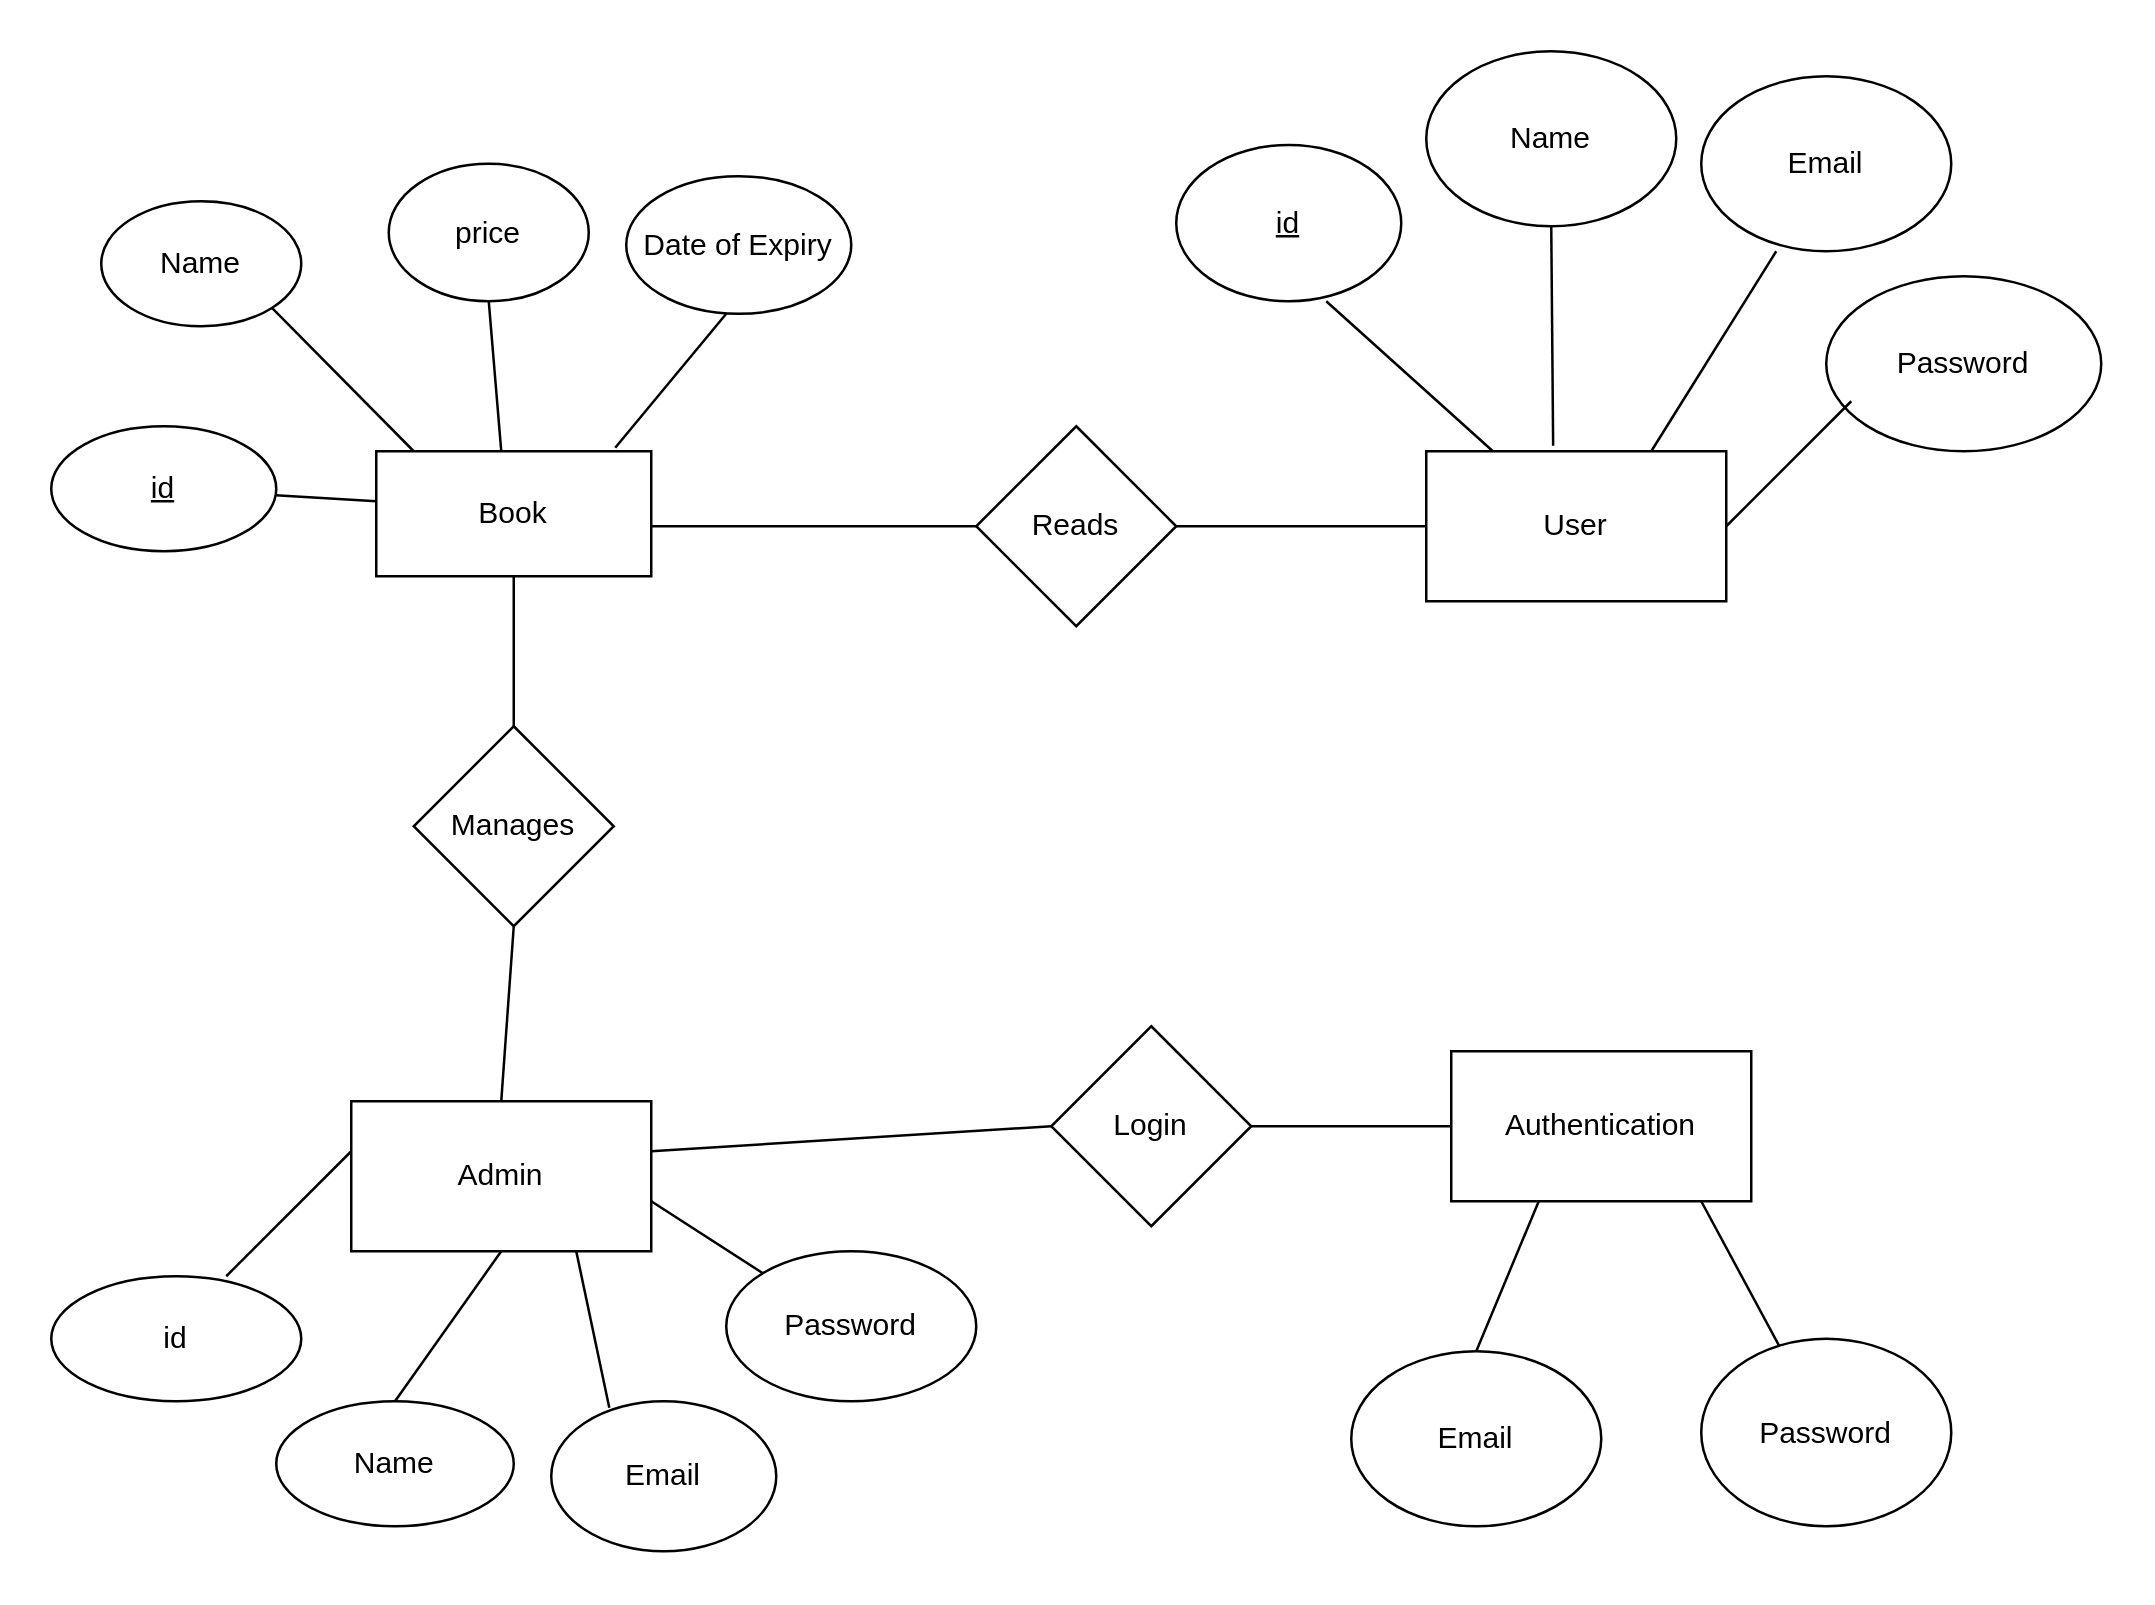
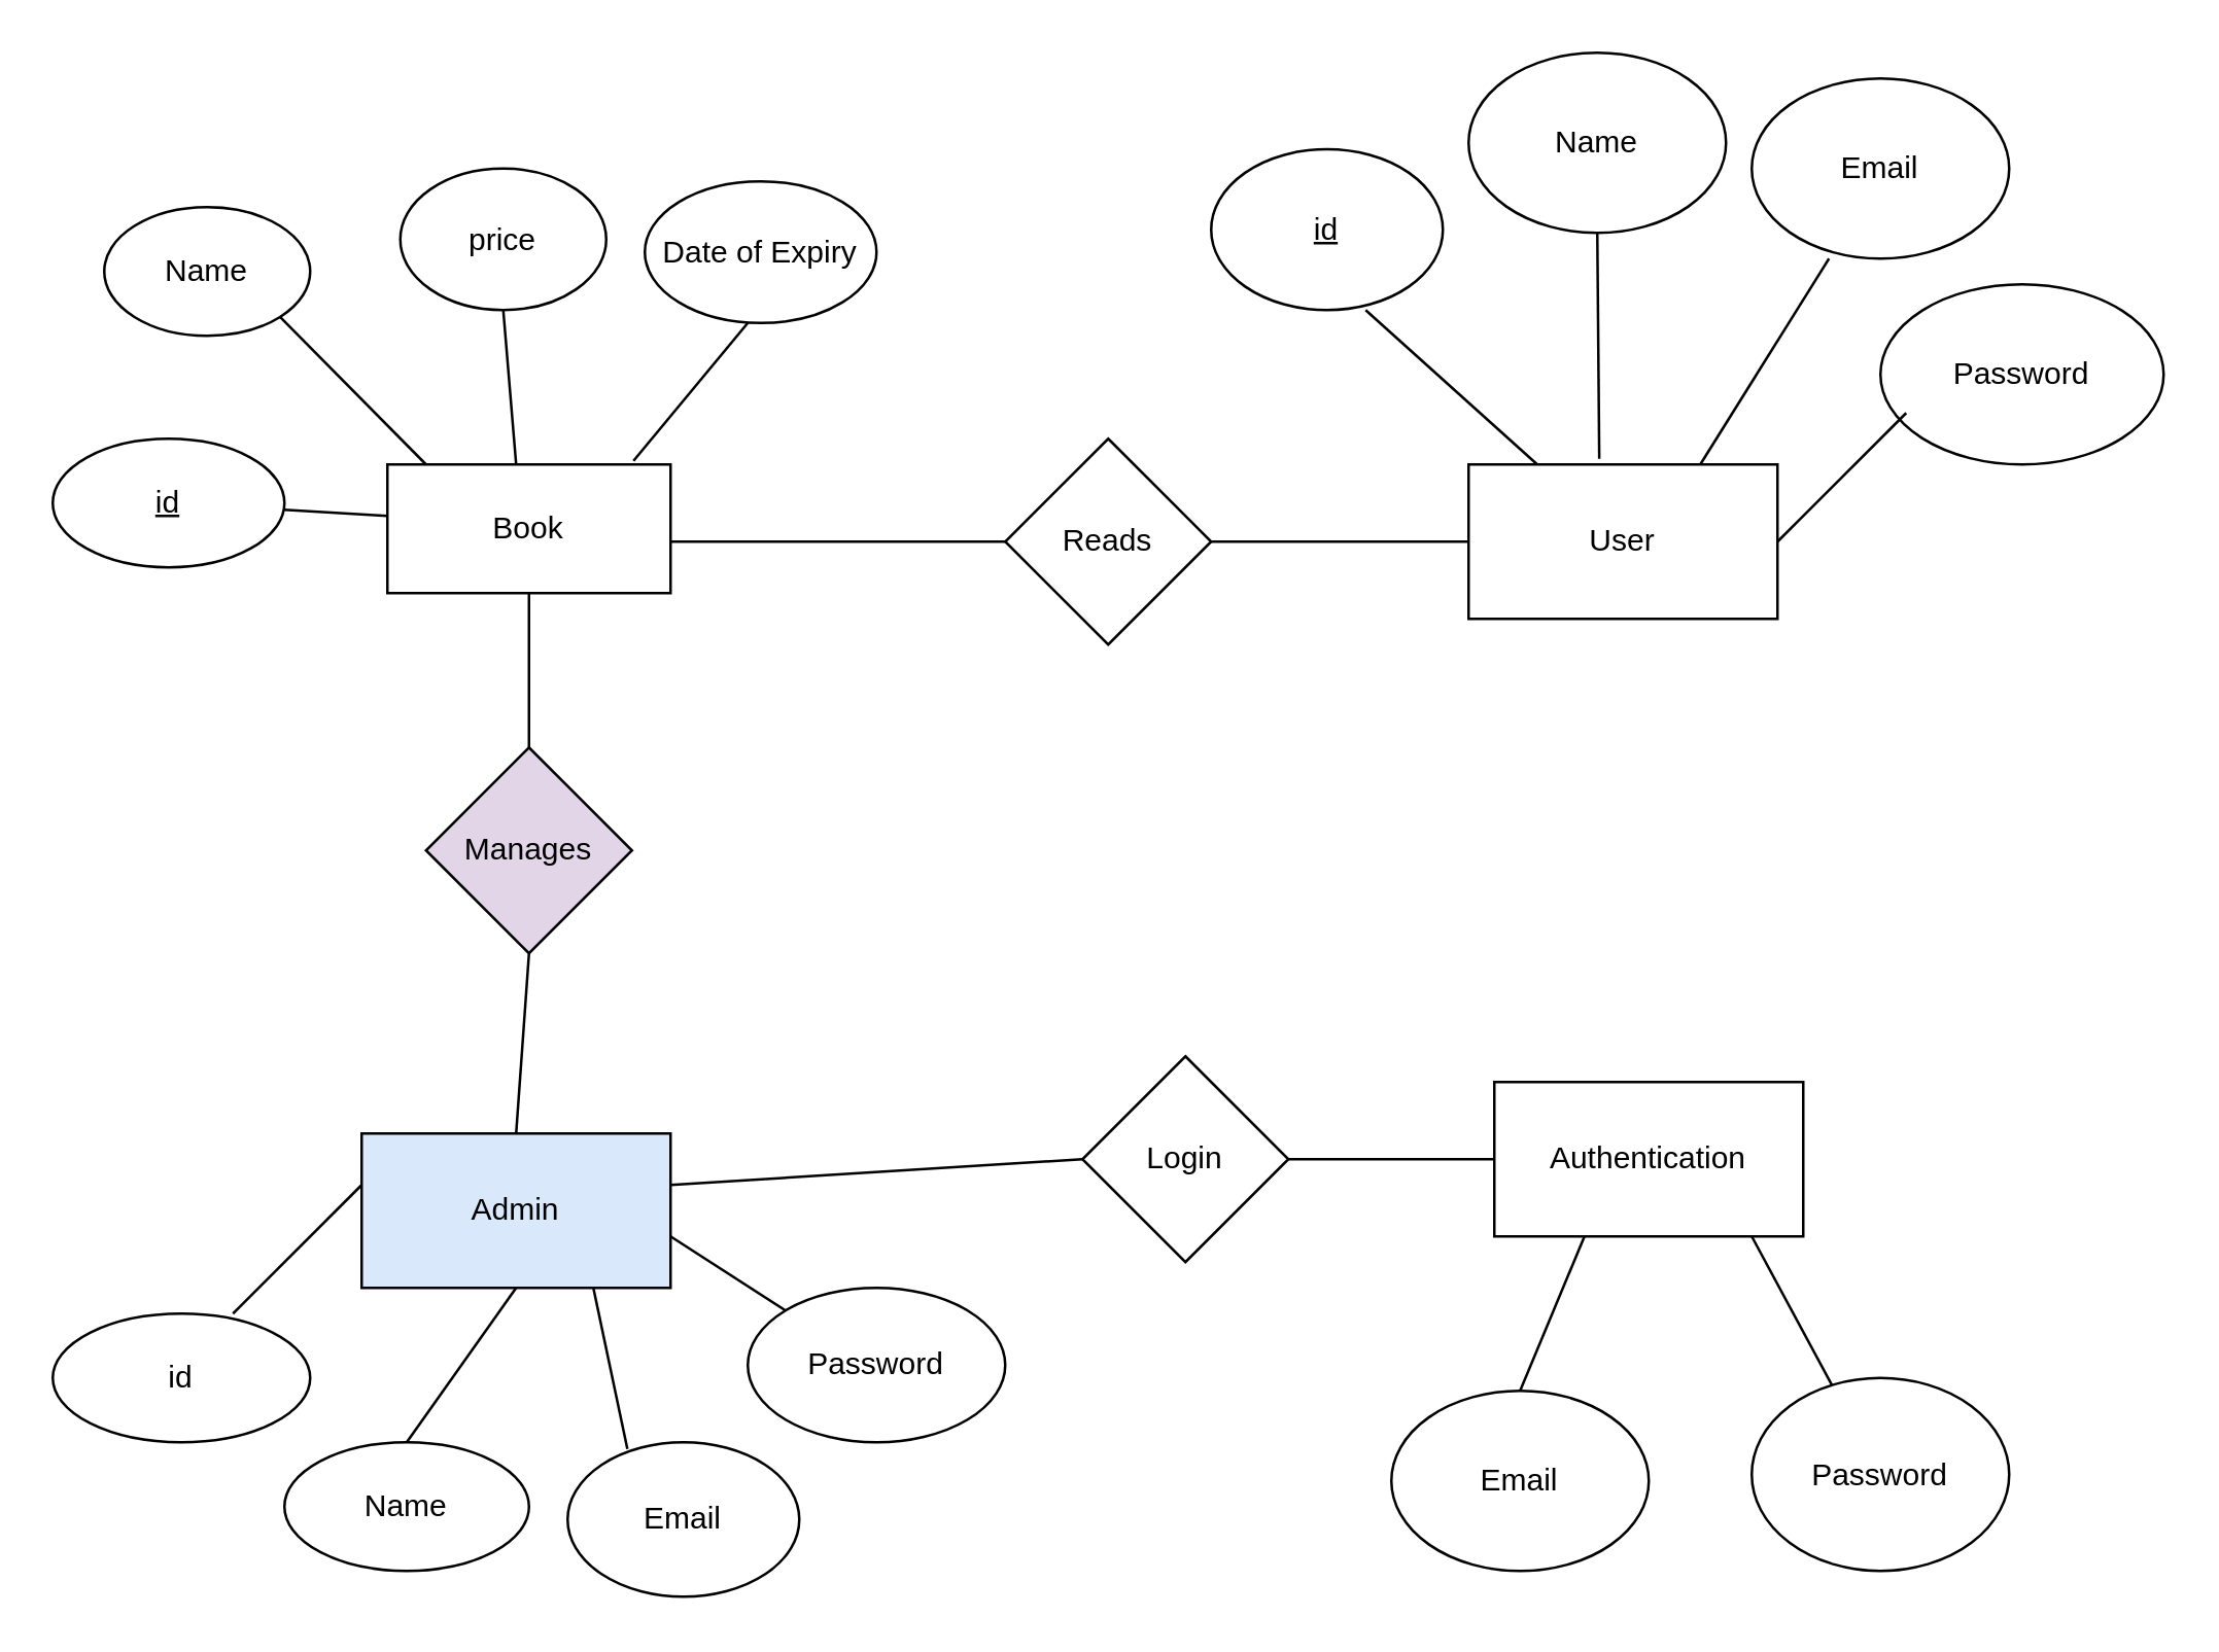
  <mxCell id="0" />
  <mxCell id="1" parent="0" />
  <mxCell id="2" value="Book" style="rounded=0;whiteSpace=wrap;html=1;" vertex="1" parent="1"><mxGeometry x="150" y="180" width="110" height="50" as="geometry" /></mxCell>
  <mxCell id="3" value="&lt;u&gt;id&lt;/u&gt;" style="ellipse;whiteSpace=wrap;html=1;" vertex="1" parent="1"><mxGeometry x="20" y="170" width="90" height="50" as="geometry" /></mxCell>
  <mxCell id="4" value="Name" style="ellipse;whiteSpace=wrap;html=1;" vertex="1" parent="1"><mxGeometry x="40" y="80" width="80" height="50" as="geometry" /></mxCell>
  <mxCell id="5" value="price" style="ellipse;whiteSpace=wrap;html=1;" vertex="1" parent="1"><mxGeometry x="155" y="65" width="80" height="55" as="geometry" /></mxCell>
  <mxCell id="6" value="Date of Expiry" style="ellipse;whiteSpace=wrap;html=1;" vertex="1" parent="1"><mxGeometry x="250" y="70" width="90" height="55" as="geometry" /></mxCell>
  <mxCell id="7" value="" style="endArrow=none;html=1;rounded=0;exitX=0.869;exitY=-0.028;exitDx=0;exitDy=0;exitPerimeter=0;" edge="1" parent="1" source="2"><mxGeometry width="50" height="50" relative="1" as="geometry"><mxPoint x="240" y="175" as="sourcePoint" /><mxPoint x="290" y="125" as="targetPoint" /></mxGeometry></mxCell>
  <mxCell id="8" value="" style="endArrow=none;html=1;rounded=0;entryX=0.5;entryY=1;entryDx=0;entryDy=0;" edge="1" parent="1" target="5"><mxGeometry width="50" height="50" relative="1" as="geometry"><mxPoint x="200" y="180" as="sourcePoint" /><mxPoint x="250" y="130" as="targetPoint" /></mxGeometry></mxCell>
  <mxCell id="9" value="" style="endArrow=none;html=1;rounded=0;entryX=1;entryY=1;entryDx=0;entryDy=0;" edge="1" parent="1" target="4"><mxGeometry width="50" height="50" relative="1" as="geometry"><mxPoint x="165" y="180" as="sourcePoint" /><mxPoint x="215" y="130" as="targetPoint" /></mxGeometry></mxCell>
  <mxCell id="10" value="" style="endArrow=none;html=1;rounded=0;" edge="1" parent="1" source="3"><mxGeometry width="50" height="50" relative="1" as="geometry"><mxPoint x="100" y="250" as="sourcePoint" /><mxPoint x="150" y="200" as="targetPoint" /></mxGeometry></mxCell>
- <mxCell id="11" value="Manages" style="rhombus;whiteSpace=wrap;html=1;" vertex="1" parent="1"><mxGeometry x="165" y="290" width="80" height="80" as="geometry" /></mxCell>
- <mxCell id="12" value="Admin" style="rounded=0;whiteSpace=wrap;html=1;" vertex="1" parent="1"><mxGeometry x="140" y="440" width="120" height="60" as="geometry" /></mxCell>
+ <mxCell id="11" value="Manages" style="rhombus;whiteSpace=wrap;html=1;fillColor=#e1d5e7;" vertex="1" parent="1"><mxGeometry x="165" y="290" width="80" height="80" as="geometry" /></mxCell>
+ <mxCell id="12" value="Admin" style="rounded=0;whiteSpace=wrap;html=1;fillColor=#dae8fc;" vertex="1" parent="1"><mxGeometry x="140" y="440" width="120" height="60" as="geometry" /></mxCell>
  <mxCell id="13" value="id" style="ellipse;whiteSpace=wrap;html=1;" vertex="1" parent="1"><mxGeometry x="20" y="510" width="100" height="50" as="geometry" /></mxCell>
  <mxCell id="14" value="Name" style="ellipse;whiteSpace=wrap;html=1;" vertex="1" parent="1"><mxGeometry x="110" y="560" width="95" height="50" as="geometry" /></mxCell>
  <mxCell id="15" value="Email" style="ellipse;whiteSpace=wrap;html=1;" vertex="1" parent="1"><mxGeometry x="220" y="560" width="90" height="60" as="geometry" /></mxCell>
  <mxCell id="16" value="Password" style="ellipse;whiteSpace=wrap;html=1;" vertex="1" parent="1"><mxGeometry x="290" y="500" width="100" height="60" as="geometry" /></mxCell>
  <mxCell id="17" value="" style="endArrow=none;html=1;rounded=0;" edge="1" parent="1"><mxGeometry width="50" height="50" relative="1" as="geometry"><mxPoint x="90" y="510" as="sourcePoint" /><mxPoint x="140" y="460" as="targetPoint" /></mxGeometry></mxCell>
  <mxCell id="18" value="" style="endArrow=none;html=1;rounded=0;exitX=0.5;exitY=0;exitDx=0;exitDy=0;" edge="1" parent="1" source="14"><mxGeometry width="50" height="50" relative="1" as="geometry"><mxPoint x="150" y="550" as="sourcePoint" /><mxPoint x="200" y="500" as="targetPoint" /></mxGeometry></mxCell>
  <mxCell id="19" value="" style="endArrow=none;html=1;rounded=0;exitX=0.258;exitY=0.043;exitDx=0;exitDy=0;exitPerimeter=0;" edge="1" parent="1" source="15"><mxGeometry width="50" height="50" relative="1" as="geometry"><mxPoint x="180" y="550" as="sourcePoint" /><mxPoint x="230" y="500" as="targetPoint" /></mxGeometry></mxCell>
  <mxCell id="20" value="" style="endArrow=none;html=1;rounded=0;entryX=0;entryY=0;entryDx=0;entryDy=0;" edge="1" parent="1" target="16"><mxGeometry width="50" height="50" relative="1" as="geometry"><mxPoint x="260" y="480" as="sourcePoint" /><mxPoint x="310" y="430" as="targetPoint" /></mxGeometry></mxCell>
  <mxCell id="21" value="" style="endArrow=none;html=1;rounded=0;exitX=0.5;exitY=0;exitDx=0;exitDy=0;" edge="1" parent="1" source="11"><mxGeometry width="50" height="50" relative="1" as="geometry"><mxPoint x="155" y="280" as="sourcePoint" /><mxPoint x="205" y="230" as="targetPoint" /></mxGeometry></mxCell>
  <mxCell id="22" value="" style="endArrow=none;html=1;rounded=0;exitX=0.5;exitY=0;exitDx=0;exitDy=0;" edge="1" parent="1" source="12"><mxGeometry width="50" height="50" relative="1" as="geometry"><mxPoint x="155" y="420" as="sourcePoint" /><mxPoint x="205" y="370" as="targetPoint" /></mxGeometry></mxCell>
  <mxCell id="23" value="Reads" style="rhombus;whiteSpace=wrap;html=1;" vertex="1" parent="1"><mxGeometry x="390" y="170" width="80" height="80" as="geometry" /></mxCell>
  <mxCell id="24" value="" style="endArrow=none;html=1;rounded=0;entryX=0;entryY=0.5;entryDx=0;entryDy=0;" edge="1" parent="1" target="23"><mxGeometry width="50" height="50" relative="1" as="geometry"><mxPoint x="260" y="210" as="sourcePoint" /><mxPoint x="310" y="160" as="targetPoint" /></mxGeometry></mxCell>
  <mxCell id="25" value="" style="endArrow=none;html=1;rounded=0;" edge="1" parent="1"><mxGeometry width="50" height="50" relative="1" as="geometry"><mxPoint x="470" y="210" as="sourcePoint" /><mxPoint x="570" y="210" as="targetPoint" /></mxGeometry></mxCell>
  <mxCell id="26" value="User" style="rounded=0;whiteSpace=wrap;html=1;" vertex="1" parent="1"><mxGeometry x="570" y="180" width="120" height="60" as="geometry" /></mxCell>
  <mxCell id="27" value="&lt;u&gt;id&lt;/u&gt;" style="ellipse;whiteSpace=wrap;html=1;" vertex="1" parent="1"><mxGeometry x="470" y="57.5" width="90" height="62.5" as="geometry" /></mxCell>
  <mxCell id="28" value="Name" style="ellipse;whiteSpace=wrap;html=1;" vertex="1" parent="1"><mxGeometry x="570" y="20" width="100" height="70" as="geometry" /></mxCell>
  <mxCell id="29" value="Email" style="ellipse;whiteSpace=wrap;html=1;" vertex="1" parent="1"><mxGeometry x="680" y="30" width="100" height="70" as="geometry" /></mxCell>
  <mxCell id="30" value="Password" style="ellipse;whiteSpace=wrap;html=1;" vertex="1" parent="1"><mxGeometry x="730" y="110" width="110" height="70" as="geometry" /></mxCell>
  <mxCell id="31" value="" style="endArrow=none;html=1;rounded=0;exitX=0.423;exitY=-0.037;exitDx=0;exitDy=0;exitPerimeter=0;" edge="1" parent="1" source="26"><mxGeometry width="50" height="50" relative="1" as="geometry"><mxPoint x="620" y="170" as="sourcePoint" /><mxPoint x="620" y="90" as="targetPoint" /></mxGeometry></mxCell>
  <mxCell id="32" value="" style="endArrow=none;html=1;rounded=0;exitX=0.75;exitY=0;exitDx=0;exitDy=0;" edge="1" parent="1" source="26"><mxGeometry width="50" height="50" relative="1" as="geometry"><mxPoint x="660" y="150" as="sourcePoint" /><mxPoint x="710" y="100" as="targetPoint" /></mxGeometry></mxCell>
  <mxCell id="33" value="" style="endArrow=none;html=1;rounded=0;" edge="1" parent="1"><mxGeometry width="50" height="50" relative="1" as="geometry"><mxPoint x="690" y="210" as="sourcePoint" /><mxPoint x="740" y="160" as="targetPoint" /></mxGeometry></mxCell>
  <mxCell id="34" value="" style="endArrow=none;html=1;rounded=0;" edge="1" parent="1" source="26"><mxGeometry width="50" height="50" relative="1" as="geometry"><mxPoint x="480" y="170" as="sourcePoint" /><mxPoint x="530" y="120" as="targetPoint" /></mxGeometry></mxCell>
  <mxCell id="35" value="Login" style="rhombus;whiteSpace=wrap;html=1;" vertex="1" parent="1"><mxGeometry x="420" y="410" width="80" height="80" as="geometry" /></mxCell>
  <mxCell id="36" value="" style="endArrow=none;html=1;rounded=0;entryX=0;entryY=0.5;entryDx=0;entryDy=0;" edge="1" parent="1" target="35"><mxGeometry width="50" height="50" relative="1" as="geometry"><mxPoint x="260" y="460" as="sourcePoint" /><mxPoint x="310" y="410" as="targetPoint" /></mxGeometry></mxCell>
  <mxCell id="37" value="" style="endArrow=none;html=1;rounded=0;" edge="1" parent="1"><mxGeometry width="50" height="50" relative="1" as="geometry"><mxPoint x="500" y="450" as="sourcePoint" /><mxPoint x="580" y="450" as="targetPoint" /></mxGeometry></mxCell>
  <mxCell id="38" value="Authentication" style="rounded=0;whiteSpace=wrap;html=1;" vertex="1" parent="1"><mxGeometry x="580" y="420" width="120" height="60" as="geometry" /></mxCell>
  <mxCell id="39" value="Email" style="ellipse;whiteSpace=wrap;html=1;" vertex="1" parent="1"><mxGeometry x="540" y="540" width="100" height="70" as="geometry" /></mxCell>
  <mxCell id="40" value="Password" style="ellipse;whiteSpace=wrap;html=1;" vertex="1" parent="1"><mxGeometry x="680" y="535" width="100" height="75" as="geometry" /></mxCell>
  <mxCell id="41" value="" style="endArrow=none;html=1;rounded=0;exitX=0.5;exitY=0;exitDx=0;exitDy=0;" edge="1" parent="1" source="39"><mxGeometry width="50" height="50" relative="1" as="geometry"><mxPoint x="565" y="530" as="sourcePoint" /><mxPoint x="615" y="480" as="targetPoint" /></mxGeometry></mxCell>
  <mxCell id="42" value="" style="endArrow=none;html=1;rounded=0;" edge="1" parent="1" source="40"><mxGeometry width="50" height="50" relative="1" as="geometry"><mxPoint x="630" y="530" as="sourcePoint" /><mxPoint x="680" y="480" as="targetPoint" /></mxGeometry></mxCell>
